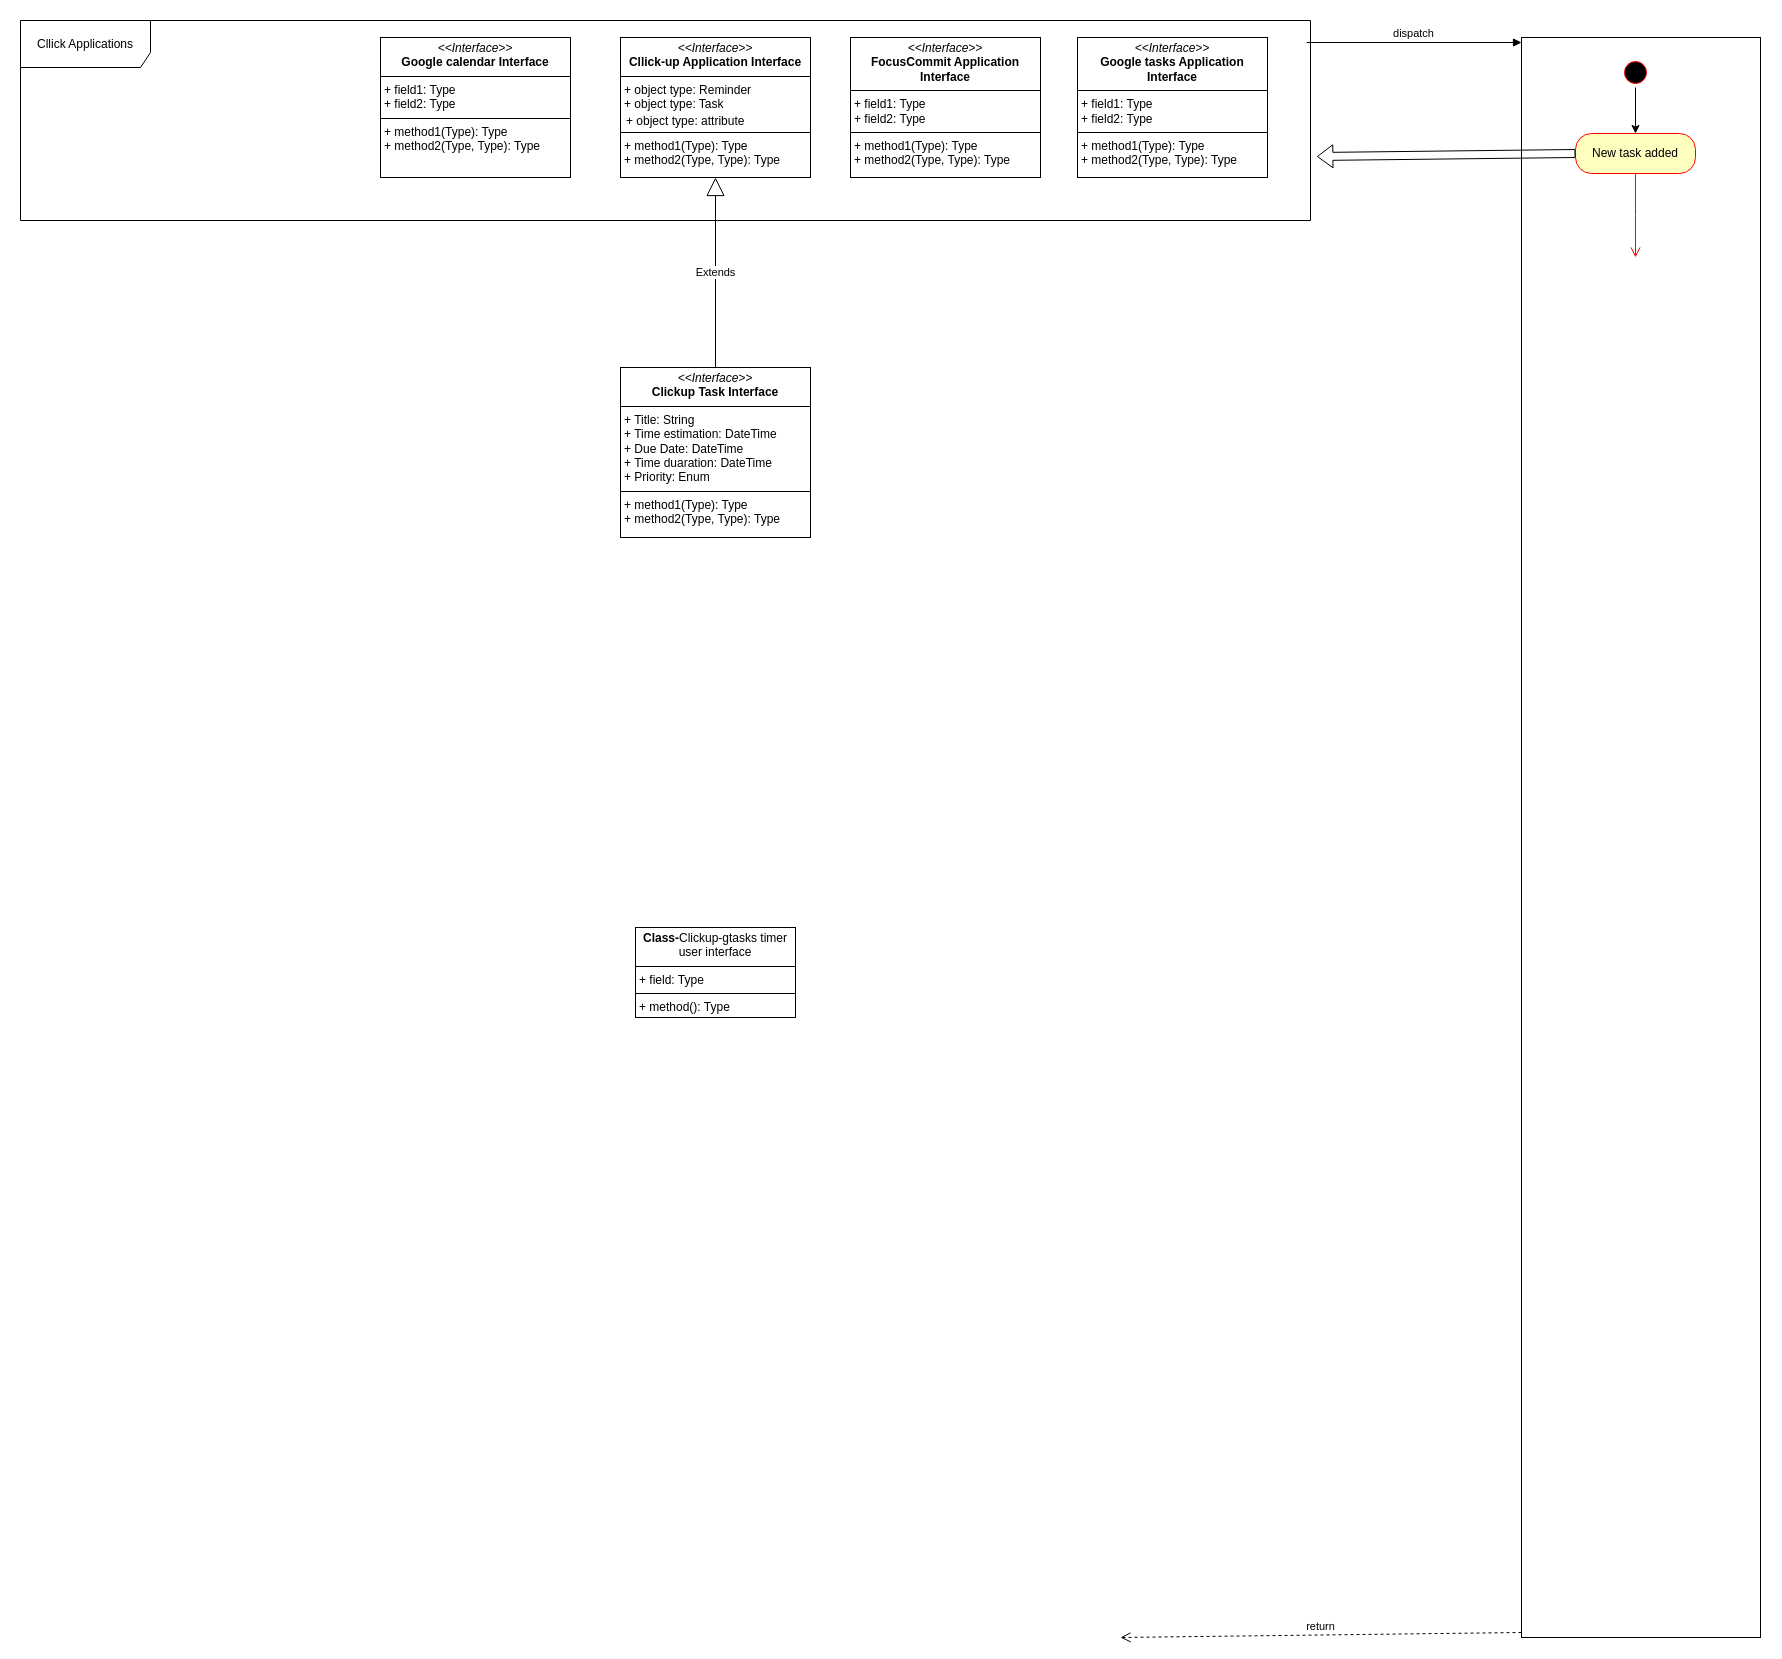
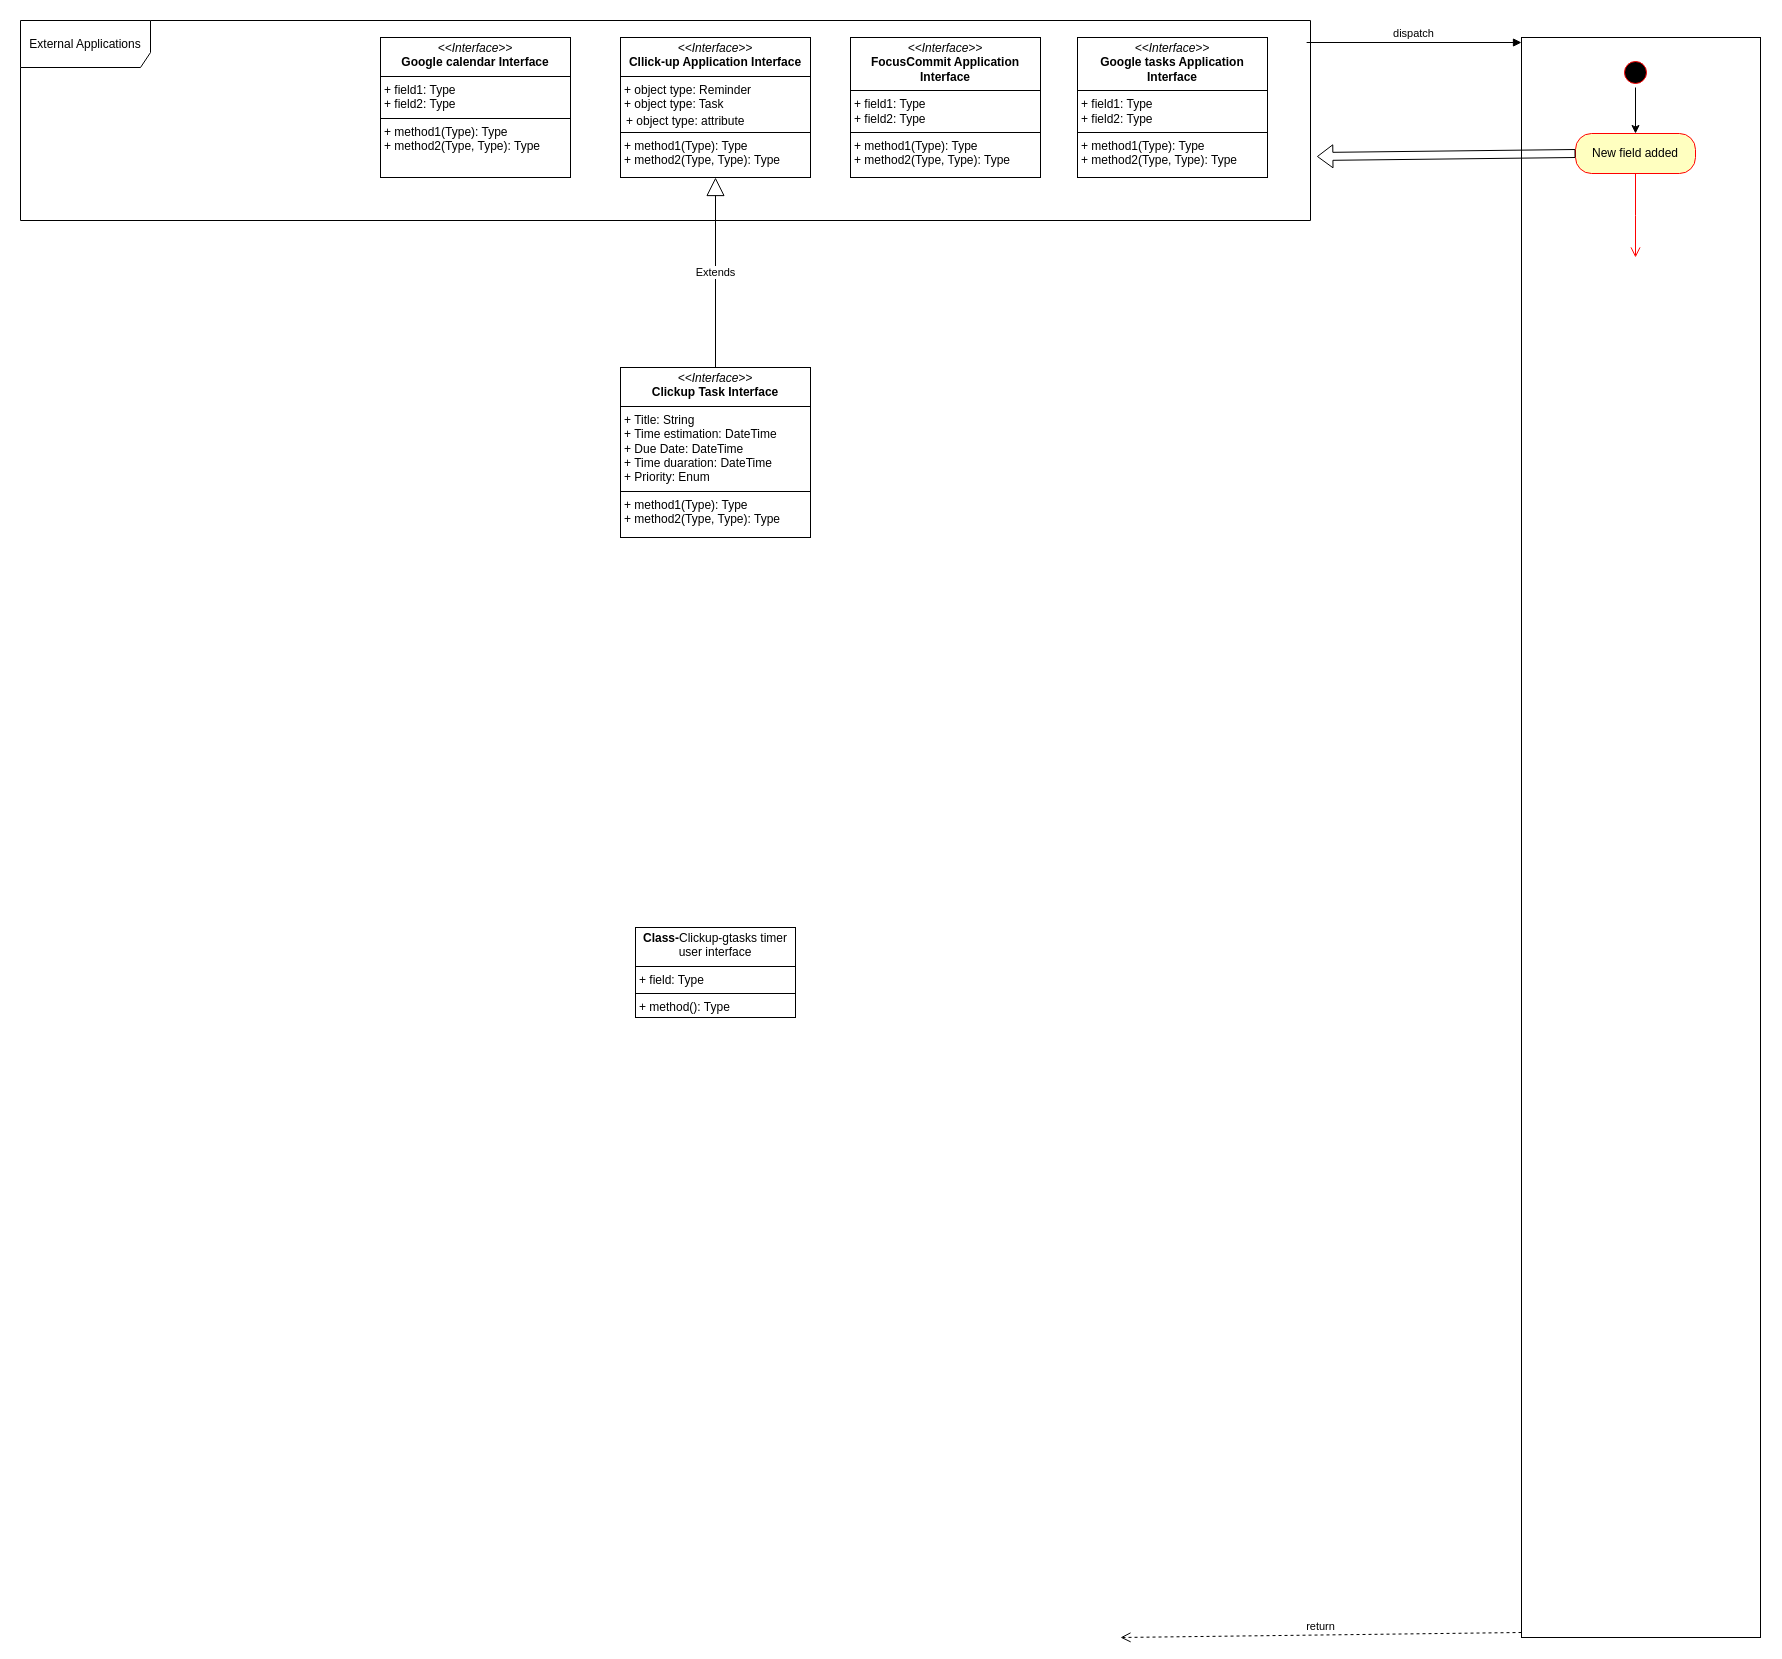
  <mxCell id="0" />
  <mxCell id="1" parent="0" />
  <mxCell id="2" value="&lt;p style=&quot;margin:0px;margin-top:4px;text-align:center;&quot;&gt;&lt;i&gt;&amp;lt;&amp;lt;Interface&amp;gt;&amp;gt;&lt;/i&gt;&lt;br&gt;&lt;b&gt;Cllick-up Application Interface&lt;/b&gt;&lt;/p&gt;&lt;hr size=&quot;1&quot; style=&quot;border-style:solid;&quot;&gt;&lt;p style=&quot;margin:0px;margin-left:4px;&quot;&gt;+ object type: Reminder&lt;br&gt;+ object type: Task&lt;/p&gt;&lt;p style=&quot;margin:0px;margin-left:4px;&quot;&gt;&lt;br&gt;&lt;/p&gt;&lt;hr size=&quot;1&quot; style=&quot;border-style:solid;&quot;&gt;&lt;p style=&quot;margin:0px;margin-left:4px;&quot;&gt;+ method1(Type): Type&lt;br&gt;+ method2(Type, Type): Type&lt;/p&gt;" style="verticalAlign=top;align=left;overflow=fill;html=1;whiteSpace=wrap;" vertex="1" parent="1"><mxGeometry x="620" y="37" width="190" height="140" as="geometry" /></mxCell>
  <mxCell id="3" value="&lt;p style=&quot;margin:0px;margin-top:4px;text-align:center;&quot;&gt;&lt;i&gt;&amp;lt;&amp;lt;Interface&amp;gt;&amp;gt;&lt;/i&gt;&lt;br&gt;&lt;b&gt;Google tasks Application Interface&lt;/b&gt;&lt;/p&gt;&lt;hr size=&quot;1&quot; style=&quot;border-style:solid;&quot;&gt;&lt;p style=&quot;margin:0px;margin-left:4px;&quot;&gt;+ field1: Type&lt;br&gt;+ field2: Type&lt;/p&gt;&lt;hr size=&quot;1&quot; style=&quot;border-style:solid;&quot;&gt;&lt;p style=&quot;margin:0px;margin-left:4px;&quot;&gt;+ method1(Type): Type&lt;br&gt;+ method2(Type, Type): Type&lt;/p&gt;" style="verticalAlign=top;align=left;overflow=fill;html=1;whiteSpace=wrap;" vertex="1" parent="1"><mxGeometry x="1077" y="37" width="190" height="140" as="geometry" /></mxCell>
  <mxCell id="4" value="&lt;p style=&quot;margin:0px;margin-top:4px;text-align:center;&quot;&gt;&lt;b&gt;Class-&lt;/b&gt;&lt;span style=&quot;background-color: initial;&quot;&gt;Clickup-gtasks timer user interface&lt;/span&gt;&lt;/p&gt;&lt;hr size=&quot;1&quot; style=&quot;border-style:solid;&quot;&gt;&lt;p style=&quot;margin:0px;margin-left:4px;&quot;&gt;+ field: Type&lt;/p&gt;&lt;hr size=&quot;1&quot; style=&quot;border-style:solid;&quot;&gt;&lt;p style=&quot;margin:0px;margin-left:4px;&quot;&gt;+ method(): Type&lt;/p&gt;" style="verticalAlign=top;align=left;overflow=fill;html=1;whiteSpace=wrap;" vertex="1" parent="1"><mxGeometry x="635" y="927" width="160" height="90" as="geometry" /></mxCell>
  <mxCell id="5" value="&lt;p style=&quot;margin:0px;margin-top:4px;text-align:center;&quot;&gt;&lt;i&gt;&amp;lt;&amp;lt;Interface&amp;gt;&amp;gt;&lt;/i&gt;&lt;br&gt;&lt;b&gt;FocusCommit Application Interface&lt;/b&gt;&lt;/p&gt;&lt;hr size=&quot;1&quot; style=&quot;border-style:solid;&quot;&gt;&lt;p style=&quot;margin:0px;margin-left:4px;&quot;&gt;+ field1: Type&lt;br&gt;+ field2: Type&lt;/p&gt;&lt;hr size=&quot;1&quot; style=&quot;border-style:solid;&quot;&gt;&lt;p style=&quot;margin:0px;margin-left:4px;&quot;&gt;+ method1(Type): Type&lt;br&gt;+ method2(Type, Type): Type&lt;/p&gt;" style="verticalAlign=top;align=left;overflow=fill;html=1;whiteSpace=wrap;" vertex="1" parent="1"><mxGeometry x="850" y="37" width="190" height="140" as="geometry" /></mxCell>
  <mxCell id="6" value="+ object type: attribute" style="text;strokeColor=none;fillColor=none;align=left;verticalAlign=top;spacingLeft=4;spacingRight=4;overflow=hidden;rotatable=0;points=[[0,0.5],[1,0.5]];portConstraint=eastwest;whiteSpace=wrap;html=1;" vertex="1" parent="1"><mxGeometry x="620" y="107" width="190" height="26" as="geometry" /></mxCell>
  <mxCell id="7" value="&lt;p style=&quot;margin:0px;margin-top:4px;text-align:center;&quot;&gt;&lt;i&gt;&amp;lt;&amp;lt;Interface&amp;gt;&amp;gt;&lt;/i&gt;&lt;br&gt;&lt;b&gt;Clickup Task Interface&lt;/b&gt;&lt;/p&gt;&lt;hr size=&quot;1&quot; style=&quot;border-style:solid;&quot;&gt;&lt;p style=&quot;margin:0px;margin-left:4px;&quot;&gt;+ Title: String&lt;br&gt;+ Time estimation: DateTime&lt;/p&gt;&lt;p style=&quot;margin:0px;margin-left:4px;&quot;&gt;+ Due Date: DateTime&lt;br&gt;&lt;/p&gt;&lt;p style=&quot;margin:0px;margin-left:4px;&quot;&gt;+ Time duaration: DateTime&lt;br&gt;&lt;/p&gt;&lt;p style=&quot;margin:0px;margin-left:4px;&quot;&gt;+ Priority: Enum&lt;br&gt;&lt;/p&gt;&lt;hr size=&quot;1&quot; style=&quot;border-style:solid;&quot;&gt;&lt;p style=&quot;margin:0px;margin-left:4px;&quot;&gt;+ method1(Type): Type&lt;br&gt;+ method2(Type, Type): Type&lt;/p&gt;" style="verticalAlign=top;align=left;overflow=fill;html=1;whiteSpace=wrap;" vertex="1" parent="1"><mxGeometry x="620" y="367" width="190" height="170" as="geometry" /></mxCell>
  <mxCell id="8" value="Extends" style="endArrow=block;endSize=16;endFill=0;html=1;rounded=0;exitX=0.5;exitY=0;exitDx=0;exitDy=0;entryX=0.5;entryY=1;entryDx=0;entryDy=0;" edge="1" parent="1" source="7" target="2"><mxGeometry width="160" relative="1" as="geometry"><mxPoint x="610" y="527" as="sourcePoint" /><mxPoint x="770" y="527" as="targetPoint" /></mxGeometry></mxCell>
  <mxCell id="9" value="" style="edgeStyle=orthogonalEdgeStyle;html=1;verticalAlign=bottom;endArrow=open;endSize=8;strokeColor=#ff0000;rounded=0;" edge="1" source="14" parent="1"><mxGeometry relative="1" as="geometry"><mxPoint x="1575" y="133" as="targetPoint" /></mxGeometry></mxCell>
  <mxCell id="10" value="" style="html=1;points=[[0,0,0,0,5],[0,1,0,0,-5],[1,0,0,0,5],[1,1,0,0,-5]];perimeter=orthogonalPerimeter;outlineConnect=0;targetShapes=umlLifeline;portConstraint=eastwest;newEdgeStyle={&quot;curved&quot;:0,&quot;rounded&quot;:0};" vertex="1" parent="1"><mxGeometry x="1521" y="37" width="239" height="1600" as="geometry" /></mxCell>
  <mxCell id="11" value="dispatch" style="html=1;verticalAlign=bottom;endArrow=block;curved=0;rounded=0;entryX=0;entryY=0;entryDx=0;entryDy=5;exitX=0.997;exitY=0.11;exitDx=0;exitDy=0;exitPerimeter=0;" edge="1" target="10" parent="1" source="15"><mxGeometry relative="1" as="geometry"><mxPoint x="1320" y="42" as="sourcePoint" /></mxGeometry></mxCell>
  <mxCell id="12" value="return" style="html=1;verticalAlign=bottom;endArrow=open;dashed=1;endSize=8;curved=0;rounded=0;exitX=0;exitY=1;exitDx=0;exitDy=-5;" edge="1" source="10" parent="1"><mxGeometry relative="1" as="geometry"><mxPoint x="1120" y="1637" as="targetPoint" /></mxGeometry></mxCell>
  <mxCell id="13" value="" style="edgeStyle=orthogonalEdgeStyle;rounded=0;orthogonalLoop=1;jettySize=auto;html=1;entryX=0.5;entryY=0;entryDx=0;entryDy=0;" edge="1" parent="1" source="14" target="16"><mxGeometry relative="1" as="geometry"><mxPoint x="1635" y="152" as="targetPoint" /></mxGeometry></mxCell>
  <mxCell id="14" value="" style="ellipse;html=1;shape=startState;fillColor=#000000;strokeColor=#ff0000;" vertex="1" parent="1"><mxGeometry x="1620" y="57" width="30" height="30" as="geometry" /></mxCell>
- <mxCell id="15" value="Cllick Applications" style="shape=umlFrame;whiteSpace=wrap;html=1;pointerEvents=0;width=130;height=47;" vertex="1" parent="1"><mxGeometry x="20" y="20" width="1290" height="200" as="geometry" /></mxCell>
- <mxCell id="16" value="New task added" style="rounded=1;whiteSpace=wrap;html=1;arcSize=40;fontColor=#000000;fillColor=#ffffc0;strokeColor=#ff0000;" vertex="1" parent="1"><mxGeometry x="1575" y="133" width="120" height="40" as="geometry" /></mxCell>
+ <mxCell id="15" value="External Applications" style="shape=umlFrame;whiteSpace=wrap;html=1;pointerEvents=0;width=130;height=47;" vertex="1" parent="1"><mxGeometry x="20" y="20" width="1290" height="200" as="geometry" /></mxCell>
+ <mxCell id="16" value="New field added" style="rounded=1;whiteSpace=wrap;html=1;arcSize=40;fontColor=#000000;fillColor=#ffffc0;strokeColor=#ff0000;" vertex="1" parent="1"><mxGeometry x="1575" y="133" width="120" height="40" as="geometry" /></mxCell>
  <mxCell id="17" value="" style="edgeStyle=orthogonalEdgeStyle;html=1;verticalAlign=bottom;endArrow=open;endSize=8;strokeColor=#ff0000;rounded=0;" edge="1" source="16" parent="1"><mxGeometry relative="1" as="geometry"><mxPoint x="1635" y="257" as="targetPoint" /></mxGeometry></mxCell>
  <mxCell id="18" value="&lt;p style=&quot;margin:0px;margin-top:4px;text-align:center;&quot;&gt;&lt;i&gt;&amp;lt;&amp;lt;Interface&amp;gt;&amp;gt;&lt;/i&gt;&lt;br&gt;&lt;b&gt;Google calendar Interface&lt;/b&gt;&lt;/p&gt;&lt;hr size=&quot;1&quot; style=&quot;border-style:solid;&quot;&gt;&lt;p style=&quot;margin:0px;margin-left:4px;&quot;&gt;+ field1: Type&lt;br&gt;+ field2: Type&lt;/p&gt;&lt;hr size=&quot;1&quot; style=&quot;border-style:solid;&quot;&gt;&lt;p style=&quot;margin:0px;margin-left:4px;&quot;&gt;+ method1(Type): Type&lt;br&gt;+ method2(Type, Type): Type&lt;/p&gt;" style="verticalAlign=top;align=left;overflow=fill;html=1;whiteSpace=wrap;" vertex="1" parent="1"><mxGeometry x="380" y="37" width="190" height="140" as="geometry" /></mxCell>
  <mxCell id="19" value="" style="shape=flexArrow;endArrow=classic;html=1;rounded=0;exitX=0;exitY=0.5;exitDx=0;exitDy=0;entryX=1.005;entryY=0.68;entryDx=0;entryDy=0;entryPerimeter=0;endWidth=14;endSize=4.81;width=8;" edge="1" parent="1" source="16" target="15"><mxGeometry width="50" height="50" relative="1" as="geometry"><mxPoint x="1370" y="207" as="sourcePoint" /><mxPoint x="1420" y="157" as="targetPoint" /></mxGeometry></mxCell>
